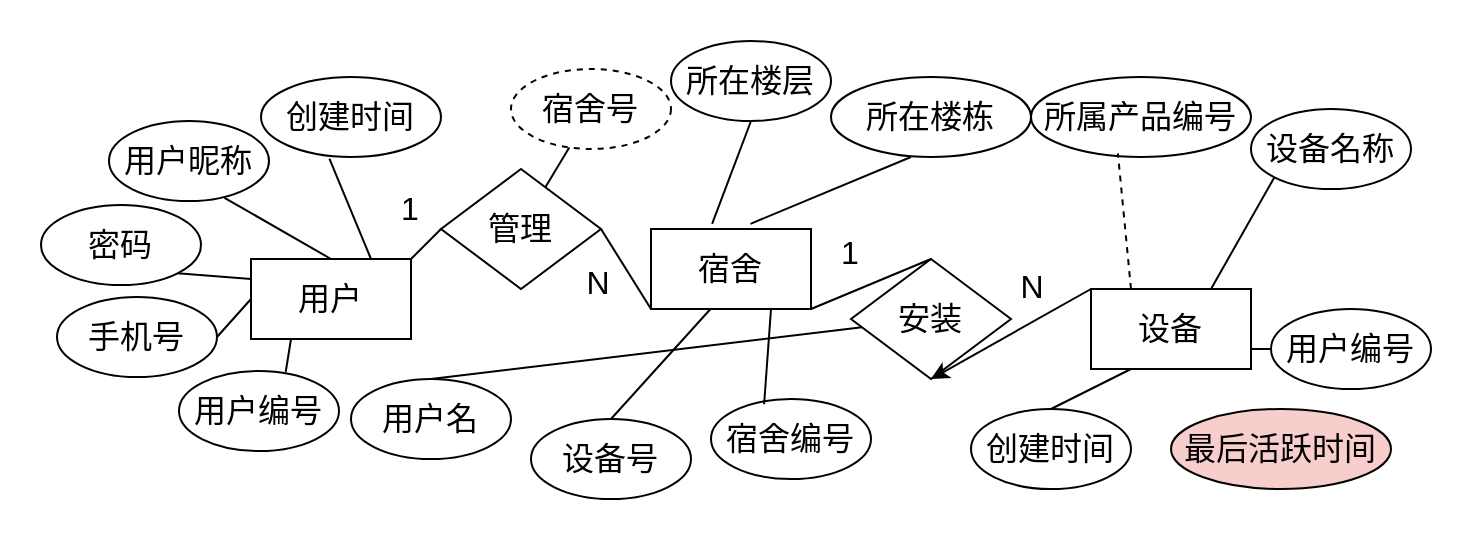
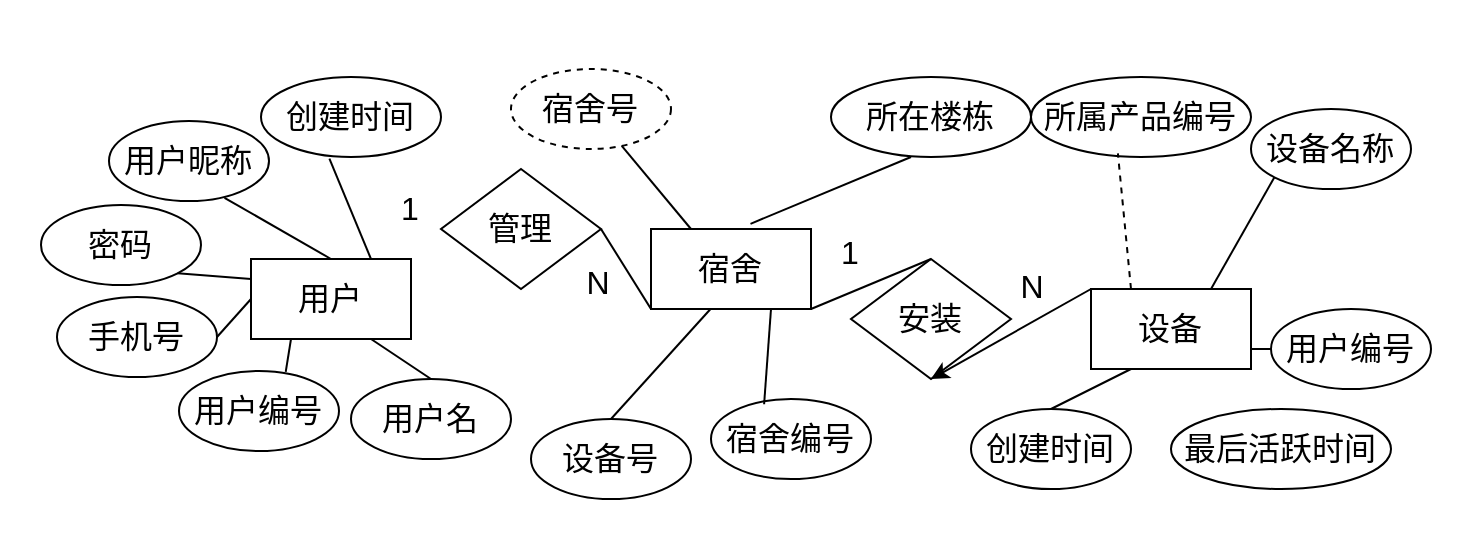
  <mxCell id="0" />
  <mxCell id="1" parent="0" />
  <mxCell id="2" value="&lt;font style=&quot;font-size: 16px;&quot;&gt;宿舍&lt;/font&gt;" style="rounded=0;whiteSpace=wrap;html=1;" vertex="1" parent="1"><mxGeometry x="325" y="114" width="80" height="40" as="geometry" /></mxCell>
  <mxCell id="3" value="&lt;font style=&quot;font-size: 16px;&quot;&gt;设备&lt;/font&gt;" style="rounded=0;whiteSpace=wrap;html=1;" vertex="1" parent="1"><mxGeometry x="545" y="144" width="80" height="40" as="geometry" /></mxCell>
  <mxCell id="4" value="&lt;p class=&quot;MsoNormal&quot;&gt;&lt;font face=&quot;Helvetica&quot; style=&quot;font-size: 16px;&quot;&gt;设备名称&lt;/font&gt;&lt;/p&gt;" style="ellipse;whiteSpace=wrap;html=1;" vertex="1" parent="1"><mxGeometry x="625" y="54" width="80" height="40" as="geometry" /></mxCell>
  <mxCell id="5" value="&lt;p class=&quot;MsoNormal&quot;&gt;&lt;font face=&quot;Helvetica&quot; style=&quot;font-size: 16px;&quot;&gt;用户编号&lt;/font&gt;&lt;/p&gt;" style="ellipse;whiteSpace=wrap;html=1;" vertex="1" parent="1"><mxGeometry x="635" y="154" width="80" height="40" as="geometry" /></mxCell>
- <mxCell id="6" value="&lt;p class=&quot;MsoNormal&quot;&gt;&lt;font face=&quot;Helvetica&quot; style=&quot;font-size: 16px;&quot;&gt;最后活跃时间&lt;/font&gt;&lt;/p&gt;" style="ellipse;whiteSpace=wrap;html=1;fillColor=#f8cecc;" vertex="1" parent="1"><mxGeometry x="585" y="204" width="110" height="40" as="geometry" /></mxCell>
+ <mxCell id="6" value="&lt;p class=&quot;MsoNormal&quot;&gt;&lt;font face=&quot;Helvetica&quot; style=&quot;font-size: 16px;&quot;&gt;最后活跃时间&lt;/font&gt;&lt;/p&gt;" style="ellipse;whiteSpace=wrap;html=1;" vertex="1" parent="1"><mxGeometry x="585" y="204" width="110" height="40" as="geometry" /></mxCell>
  <mxCell id="7" value="&lt;p class=&quot;MsoNormal&quot;&gt;&lt;font face=&quot;Helvetica&quot; style=&quot;font-size: 16px;&quot;&gt;所属产品编号&lt;/font&gt;&lt;/p&gt;" style="ellipse;whiteSpace=wrap;html=1;" vertex="1" parent="1"><mxGeometry x="515" y="38" width="110" height="40" as="geometry" /></mxCell>
  <mxCell id="8" value="&lt;p class=&quot;MsoNormal&quot;&gt;&lt;span style=&quot;color: rgb(0, 0, 0);&quot;&gt;&lt;font face=&quot;Helvetica&quot; style=&quot;font-size: 16px;&quot;&gt;创建时间&lt;/font&gt;&lt;/span&gt;&lt;/p&gt;" style="ellipse;whiteSpace=wrap;html=1;" vertex="1" parent="1"><mxGeometry x="485" y="204" width="80" height="40" as="geometry" /></mxCell>
  <mxCell id="9" value="" style="endArrow=none;html=1;rounded=0;entryX=0.395;entryY=0.955;entryDx=0;entryDy=0;entryPerimeter=0;exitX=0.25;exitY=0;exitDx=0;exitDy=0;dashed=1;" edge="1" parent="1" source="3" target="7"><mxGeometry width="50" height="50" relative="1" as="geometry"><mxPoint x="595" y="264" as="sourcePoint" /><mxPoint x="635" y="224" as="targetPoint" /></mxGeometry></mxCell>
  <mxCell id="10" value="" style="endArrow=none;html=1;rounded=0;entryX=0;entryY=1;entryDx=0;entryDy=0;exitX=0.75;exitY=0;exitDx=0;exitDy=0;" edge="1" parent="1" source="3" target="4"><mxGeometry width="50" height="50" relative="1" as="geometry"><mxPoint x="625" y="283.5" as="sourcePoint" /><mxPoint x="683" y="224.5" as="targetPoint" /></mxGeometry></mxCell>
  <mxCell id="11" value="" style="endArrow=none;html=1;rounded=0;entryX=0;entryY=0.5;entryDx=0;entryDy=0;exitX=1;exitY=0.75;exitDx=0;exitDy=0;" edge="1" parent="1" source="3" target="5"><mxGeometry width="50" height="50" relative="1" as="geometry"><mxPoint x="623" y="314" as="sourcePoint" /><mxPoint x="755" y="288.5" as="targetPoint" /></mxGeometry></mxCell>
  <mxCell id="12" value="" style="endArrow=none;html=1;rounded=0;entryX=0.5;entryY=0;entryDx=0;entryDy=0;exitX=0.25;exitY=1;exitDx=0;exitDy=0;" edge="1" parent="1" source="3" target="8"><mxGeometry width="50" height="50" relative="1" as="geometry"><mxPoint x="615" y="324" as="sourcePoint" /><mxPoint x="725" y="384" as="targetPoint" /></mxGeometry></mxCell>
  <mxCell id="13" value="&lt;span style=&quot;font-size: 16px;&quot;&gt;安装&lt;/span&gt;" style="rhombus;whiteSpace=wrap;html=1;" vertex="1" parent="1"><mxGeometry x="425" y="129" width="80" height="60" as="geometry" /></mxCell>
  <mxCell id="14" value="" style="endArrow=classic;html=1;rounded=0;entryX=0.5;entryY=1;entryDx=0;entryDy=0;exitX=0;exitY=0;exitDx=0;exitDy=0;" edge="1" parent="1" source="3" target="13"><mxGeometry width="50" height="50" relative="1" as="geometry"><mxPoint x="545" y="274" as="sourcePoint" /><mxPoint x="595" y="224" as="targetPoint" /></mxGeometry></mxCell>
  <mxCell id="15" value="" style="endArrow=none;html=1;rounded=0;entryX=1;entryY=1;entryDx=0;entryDy=0;exitX=0.5;exitY=0;exitDx=0;exitDy=0;" edge="1" parent="1" source="13" target="2"><mxGeometry width="50" height="50" relative="1" as="geometry"><mxPoint x="543.95" y="174" as="sourcePoint" /><mxPoint x="543.95" y="134" as="targetPoint" /></mxGeometry></mxCell>
  <mxCell id="16" value="&lt;p class=&quot;MsoNormal&quot;&gt;&lt;font face=&quot;Helvetica&quot; style=&quot;font-size: 16px;&quot;&gt;宿舍号&lt;/font&gt;&lt;/p&gt;" style="ellipse;whiteSpace=wrap;html=1;dashed=1;" vertex="1" parent="1"><mxGeometry x="255" y="34" width="80" height="40" as="geometry" /></mxCell>
- <mxCell id="17" value="&lt;p class=&quot;MsoNormal&quot;&gt;&lt;font face=&quot;Helvetica&quot; style=&quot;font-size: 16px;&quot;&gt;所在楼层&lt;/font&gt;&lt;/p&gt;" style="ellipse;whiteSpace=wrap;html=1;" vertex="1" parent="1"><mxGeometry x="335" y="20" width="80" height="40" as="geometry" /></mxCell>
  <mxCell id="18" value="&lt;p class=&quot;MsoNormal&quot;&gt;&lt;font face=&quot;Helvetica&quot; style=&quot;font-size: 16px;&quot;&gt;设备号&lt;/font&gt;&lt;/p&gt;" style="ellipse;whiteSpace=wrap;html=1;" vertex="1" parent="1"><mxGeometry x="265" y="209" width="80" height="40" as="geometry" /></mxCell>
  <mxCell id="19" value="&lt;p class=&quot;MsoNormal&quot;&gt;&lt;span style=&quot;font-size: 16px;&quot;&gt;所在楼栋&lt;/span&gt;&lt;/p&gt;" style="ellipse;whiteSpace=wrap;html=1;" vertex="1" parent="1"><mxGeometry x="415" y="38" width="100" height="40" as="geometry" /></mxCell>
  <mxCell id="20" value="&lt;p class=&quot;MsoNormal&quot;&gt;&lt;span style=&quot;font-size: 16px;&quot;&gt;宿舍编号&lt;/span&gt;&lt;/p&gt;" style="ellipse;whiteSpace=wrap;html=1;" vertex="1" parent="1"><mxGeometry x="355" y="199" width="80" height="40" as="geometry" /></mxCell>
  <mxCell id="21" value="" style="endArrow=none;html=1;rounded=0;exitX=0.5;exitY=0;exitDx=0;exitDy=0;entryX=0.372;entryY=1;entryDx=0;entryDy=0;entryPerimeter=0;" edge="1" parent="1" source="18" target="2"><mxGeometry width="50" height="50" relative="1" as="geometry"><mxPoint x="545" y="-36" as="sourcePoint" /><mxPoint x="645" y="-16" as="targetPoint" /></mxGeometry></mxCell>
- <mxCell id="22" value="" style="endArrow=none;html=1;rounded=0;" edge="1" parent="1" source="16" target="42"><mxGeometry width="50" height="50" relative="1" as="geometry"><mxPoint x="589" y="4" as="sourcePoint" /><mxPoint x="689" y="24" as="targetPoint" /></mxGeometry></mxCell>
- <mxCell id="23" value="" style="endArrow=none;html=1;rounded=0;exitX=0.5;exitY=1;exitDx=0;exitDy=0;exitPerimeter=0;entryX=0.382;entryY=-0.065;entryDx=0;entryDy=0;entryPerimeter=0;" edge="1" parent="1" source="17" target="2"><mxGeometry width="50" height="50" relative="1" as="geometry"><mxPoint x="627" y="-42" as="sourcePoint" /><mxPoint x="495" y="94" as="targetPoint" /></mxGeometry></mxCell>
+ <mxCell id="22" value="" style="endArrow=none;html=1;rounded=0;entryX=0.25;entryY=0;entryDx=0;entryDy=0;" edge="1" parent="1" source="16" target="2"><mxGeometry width="50" height="50" relative="1" as="geometry"><mxPoint x="589" y="4" as="sourcePoint" /><mxPoint x="689" y="24" as="targetPoint" /></mxGeometry></mxCell>
  <mxCell id="24" value="" style="endArrow=none;html=1;rounded=0;exitX=0.4;exitY=1;exitDx=0;exitDy=0;entryX=0.622;entryY=-0.065;entryDx=0;entryDy=0;exitPerimeter=0;entryPerimeter=0;" edge="1" parent="1" source="19" target="2"><mxGeometry width="50" height="50" relative="1" as="geometry"><mxPoint x="675" y="-6" as="sourcePoint" /><mxPoint x="635" y="64" as="targetPoint" /></mxGeometry></mxCell>
  <mxCell id="25" value="" style="endArrow=none;html=1;rounded=0;exitX=0.332;exitY=0.065;exitDx=0;exitDy=0;exitPerimeter=0;" edge="1" parent="1" source="20"><mxGeometry width="50" height="50" relative="1" as="geometry"><mxPoint x="385" y="214" as="sourcePoint" /><mxPoint x="385" y="154" as="targetPoint" /></mxGeometry></mxCell>
  <mxCell id="26" value="&lt;span style=&quot;font-size: 16px;&quot;&gt;1&lt;/span&gt;" style="text;html=1;align=center;verticalAlign=middle;whiteSpace=wrap;rounded=0;" vertex="1" parent="1"><mxGeometry x="175" y="89" width="60" height="30" as="geometry" /></mxCell>
  <mxCell id="27" value="&lt;span style=&quot;font-size: 16px;&quot;&gt;N&lt;/span&gt;" style="text;html=1;align=center;verticalAlign=middle;whiteSpace=wrap;rounded=0;" vertex="1" parent="1"><mxGeometry x="269" y="126" width="60" height="30" as="geometry" /></mxCell>
  <mxCell id="28" style="edgeStyle=orthogonalEdgeStyle;rounded=0;orthogonalLoop=1;jettySize=auto;html=1;exitX=0.5;exitY=1;exitDx=0;exitDy=0;" edge="1" parent="1" source="6" target="6"><mxGeometry relative="1" as="geometry" /></mxCell>
  <mxCell id="29" value="&lt;font style=&quot;font-size: 16px;&quot;&gt;用户&lt;/font&gt;" style="rounded=0;whiteSpace=wrap;html=1;" vertex="1" parent="1"><mxGeometry x="125" y="129" width="80" height="40" as="geometry" /></mxCell>
  <mxCell id="30" value="&lt;p class=&quot;MsoNormal&quot;&gt;&lt;font face=&quot;Helvetica&quot; style=&quot;font-size: 16px;&quot;&gt;用户编号&lt;/font&gt;&lt;/p&gt;" style="ellipse;whiteSpace=wrap;html=1;" vertex="1" parent="1"><mxGeometry x="89" y="185" width="80" height="40" as="geometry" /></mxCell>
  <mxCell id="31" value="&lt;p class=&quot;MsoNormal&quot;&gt;&lt;font face=&quot;Helvetica&quot; style=&quot;font-size: 16px;&quot;&gt;用户昵称&lt;/font&gt;&lt;/p&gt;" style="ellipse;whiteSpace=wrap;html=1;" vertex="1" parent="1"><mxGeometry x="54" y="60" width="80" height="40" as="geometry" /></mxCell>
  <mxCell id="32" value="&lt;p class=&quot;MsoNormal&quot;&gt;&lt;font face=&quot;Helvetica&quot; style=&quot;font-size: 16px;&quot;&gt;用户名&lt;/font&gt;&lt;/p&gt;" style="ellipse;whiteSpace=wrap;html=1;" vertex="1" parent="1"><mxGeometry x="175" y="189" width="80" height="40" as="geometry" /></mxCell>
  <mxCell id="33" value="&lt;p class=&quot;MsoNormal&quot;&gt;&lt;font face=&quot;Helvetica&quot; style=&quot;font-size: 16px;&quot;&gt;密码&lt;/font&gt;&lt;/p&gt;" style="ellipse;whiteSpace=wrap;html=1;" vertex="1" parent="1"><mxGeometry x="20" y="102" width="80" height="40" as="geometry" /></mxCell>
  <mxCell id="34" value="&lt;p class=&quot;MsoNormal&quot;&gt;&lt;font style=&quot;font-size: 16px;&quot;&gt;手机号&lt;/font&gt;&lt;/p&gt;" style="ellipse;whiteSpace=wrap;html=1;" vertex="1" parent="1"><mxGeometry x="28" y="148" width="80" height="40" as="geometry" /></mxCell>
  <mxCell id="35" value="&lt;p class=&quot;MsoNormal&quot;&gt;&lt;font face=&quot;Helvetica&quot; style=&quot;font-size: 16px;&quot;&gt;创建时间&lt;/font&gt;&lt;/p&gt;" style="ellipse;whiteSpace=wrap;html=1;" vertex="1" parent="1"><mxGeometry x="130" y="38" width="90" height="40" as="geometry" /></mxCell>
- <mxCell id="36" value="" style="endArrow=none;html=1;rounded=0;exitX=0.5;exitY=0;exitDx=0;exitDy=0;" edge="1" parent="1" source="32" target="13"><mxGeometry width="50" height="50" relative="1" as="geometry"><mxPoint x="55" y="219" as="sourcePoint" /><mxPoint x="105" y="169" as="targetPoint" /></mxGeometry></mxCell>
+ <mxCell id="36" value="" style="endArrow=none;html=1;rounded=0;exitX=0.5;exitY=0;exitDx=0;exitDy=0;entryX=0.75;entryY=1;entryDx=0;entryDy=0;" edge="1" parent="1" source="32" target="29"><mxGeometry width="50" height="50" relative="1" as="geometry"><mxPoint x="55" y="219" as="sourcePoint" /><mxPoint x="105" y="169" as="targetPoint" /></mxGeometry></mxCell>
  <mxCell id="37" value="" style="endArrow=none;html=1;rounded=0;exitX=0.667;exitY=0.01;exitDx=0;exitDy=0;entryX=0.25;entryY=1;entryDx=0;entryDy=0;exitPerimeter=0;" edge="1" parent="1" source="30" target="29"><mxGeometry width="50" height="50" relative="1" as="geometry"><mxPoint x="43" y="185" as="sourcePoint" /><mxPoint x="105" y="139" as="targetPoint" /></mxGeometry></mxCell>
  <mxCell id="38" value="" style="endArrow=none;html=1;rounded=0;exitX=1;exitY=0.5;exitDx=0;exitDy=0;entryX=0;entryY=0.5;entryDx=0;entryDy=0;" edge="1" parent="1" source="34" target="29"><mxGeometry width="50" height="50" relative="1" as="geometry"><mxPoint x="25" y="129" as="sourcePoint" /><mxPoint x="115" y="109" as="targetPoint" /></mxGeometry></mxCell>
  <mxCell id="39" value="" style="endArrow=none;html=1;rounded=0;exitX=1;exitY=1;exitDx=0;exitDy=0;entryX=0;entryY=0.25;entryDx=0;entryDy=0;" edge="1" parent="1" source="33" target="29"><mxGeometry width="50" height="50" relative="1" as="geometry"><mxPoint x="55" y="79" as="sourcePoint" /><mxPoint x="145" y="159" as="targetPoint" /></mxGeometry></mxCell>
  <mxCell id="40" value="" style="endArrow=none;html=1;rounded=0;exitX=0.722;exitY=0.96;exitDx=0;exitDy=0;entryX=0.5;entryY=0;entryDx=0;entryDy=0;exitPerimeter=0;" edge="1" parent="1" source="31" target="29"><mxGeometry width="50" height="50" relative="1" as="geometry"><mxPoint x="140" y="19" as="sourcePoint" /><mxPoint x="170" y="115" as="targetPoint" /></mxGeometry></mxCell>
  <mxCell id="41" value="" style="endArrow=none;html=1;rounded=0;exitX=0.38;exitY=1.02;exitDx=0;exitDy=0;entryX=0.75;entryY=0;entryDx=0;entryDy=0;exitPerimeter=0;" edge="1" parent="1" source="35" target="29"><mxGeometry width="50" height="50" relative="1" as="geometry"><mxPoint x="190" y="9" as="sourcePoint" /><mxPoint x="185" y="129" as="targetPoint" /></mxGeometry></mxCell>
  <mxCell id="42" value="&lt;span style=&quot;font-size: 16px;&quot;&gt;管理&lt;/span&gt;" style="rhombus;whiteSpace=wrap;html=1;" vertex="1" parent="1"><mxGeometry x="220" y="84" width="80" height="60" as="geometry" /></mxCell>
- <mxCell id="43" value="" style="endArrow=none;html=1;rounded=0;exitX=1;exitY=0;exitDx=0;exitDy=0;entryX=0;entryY=0.5;entryDx=0;entryDy=0;" edge="1" parent="1" source="29" target="42"><mxGeometry width="50" height="50" relative="1" as="geometry"><mxPoint x="245" y="213" as="sourcePoint" /><mxPoint x="347" y="204" as="targetPoint" /></mxGeometry></mxCell>
  <mxCell id="44" value="" style="endArrow=none;html=1;rounded=0;exitX=1;exitY=0.5;exitDx=0;exitDy=0;entryX=0;entryY=1;entryDx=0;entryDy=0;" edge="1" parent="1" source="42" target="2"><mxGeometry width="50" height="50" relative="1" as="geometry"><mxPoint x="405" y="204" as="sourcePoint" /><mxPoint x="465" y="214" as="targetPoint" /></mxGeometry></mxCell>
  <mxCell id="45" value="&lt;span style=&quot;font-size: 16px;&quot;&gt;1&lt;/span&gt;" style="text;html=1;align=center;verticalAlign=middle;whiteSpace=wrap;rounded=0;" vertex="1" parent="1"><mxGeometry x="395" y="111" width="60" height="30" as="geometry" /></mxCell>
  <mxCell id="46" value="&lt;span style=&quot;font-size: 16px;&quot;&gt;N&lt;/span&gt;" style="text;html=1;align=center;verticalAlign=middle;whiteSpace=wrap;rounded=0;" vertex="1" parent="1"><mxGeometry x="486" y="128" width="60" height="30" as="geometry" /></mxCell>
